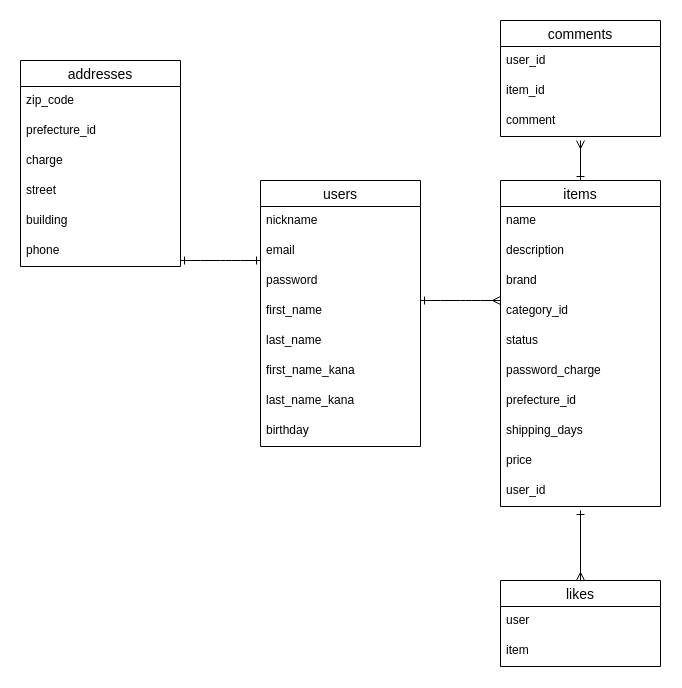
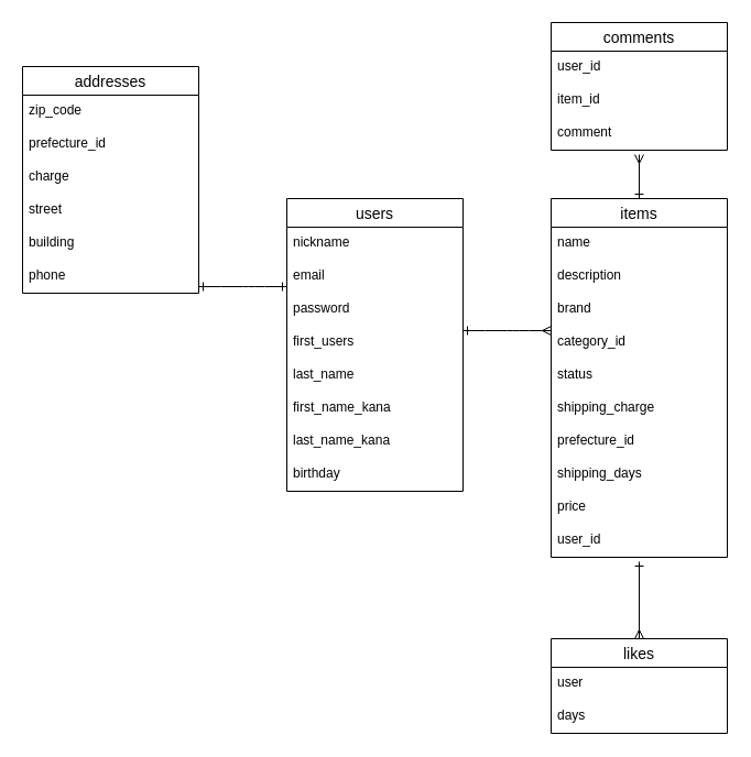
  <mxCell id="0" />
  <mxCell id="1" parent="0" />
  <mxCell id="2" value="users" style="swimlane;fontStyle=0;childLayout=stackLayout;horizontal=1;startSize=26;horizontalStack=0;resizeParent=1;resizeParentMax=0;resizeLast=0;collapsible=1;marginBottom=0;align=center;fontSize=14;" parent="1" vertex="1"><mxGeometry x="260" y="180" width="160" height="266" as="geometry" /></mxCell>
  <mxCell id="3" value="nickname" style="text;strokeColor=none;fillColor=none;spacingLeft=4;spacingRight=4;overflow=hidden;rotatable=0;points=[[0,0.5],[1,0.5]];portConstraint=eastwest;fontSize=12;" parent="2" vertex="1"><mxGeometry y="26" width="160" height="30" as="geometry" /></mxCell>
  <mxCell id="4" value="email" style="text;strokeColor=none;fillColor=none;spacingLeft=4;spacingRight=4;overflow=hidden;rotatable=0;points=[[0,0.5],[1,0.5]];portConstraint=eastwest;fontSize=12;" parent="2" vertex="1"><mxGeometry y="56" width="160" height="30" as="geometry" /></mxCell>
  <mxCell id="5" value="password&#10;" style="text;strokeColor=none;fillColor=none;spacingLeft=4;spacingRight=4;overflow=hidden;rotatable=0;points=[[0,0.5],[1,0.5]];portConstraint=eastwest;fontSize=12;" parent="2" vertex="1"><mxGeometry y="86" width="160" height="30" as="geometry" /></mxCell>
- <mxCell id="6" value="first_name" style="text;strokeColor=none;fillColor=none;spacingLeft=4;spacingRight=4;overflow=hidden;rotatable=0;points=[[0,0.5],[1,0.5]];portConstraint=eastwest;fontSize=12;" parent="2" vertex="1"><mxGeometry y="116" width="160" height="30" as="geometry" /></mxCell>
+ <mxCell id="6" value="first_users" style="text;strokeColor=none;fillColor=none;spacingLeft=4;spacingRight=4;overflow=hidden;rotatable=0;points=[[0,0.5],[1,0.5]];portConstraint=eastwest;fontSize=12;" parent="2" vertex="1"><mxGeometry y="116" width="160" height="30" as="geometry" /></mxCell>
  <mxCell id="7" value="last_name" style="text;strokeColor=none;fillColor=none;spacingLeft=4;spacingRight=4;overflow=hidden;rotatable=0;points=[[0,0.5],[1,0.5]];portConstraint=eastwest;fontSize=12;" parent="2" vertex="1"><mxGeometry y="146" width="160" height="30" as="geometry" /></mxCell>
  <mxCell id="8" value="first_name_kana" style="text;strokeColor=none;fillColor=none;spacingLeft=4;spacingRight=4;overflow=hidden;rotatable=0;points=[[0,0.5],[1,0.5]];portConstraint=eastwest;fontSize=12;" parent="2" vertex="1"><mxGeometry y="176" width="160" height="30" as="geometry" /></mxCell>
  <mxCell id="9" value="last_name_kana" style="text;strokeColor=none;fillColor=none;spacingLeft=4;spacingRight=4;overflow=hidden;rotatable=0;points=[[0,0.5],[1,0.5]];portConstraint=eastwest;fontSize=12;" parent="2" vertex="1"><mxGeometry y="206" width="160" height="30" as="geometry" /></mxCell>
  <mxCell id="10" value="birthday" style="text;strokeColor=none;fillColor=none;spacingLeft=4;spacingRight=4;overflow=hidden;rotatable=0;points=[[0,0.5],[1,0.5]];portConstraint=eastwest;fontSize=12;" parent="2" vertex="1"><mxGeometry y="236" width="160" height="30" as="geometry" /></mxCell>
  <mxCell id="11" value="addresses" style="swimlane;fontStyle=0;childLayout=stackLayout;horizontal=1;startSize=26;horizontalStack=0;resizeParent=1;resizeParentMax=0;resizeLast=0;collapsible=1;marginBottom=0;align=center;fontSize=14;" parent="1" vertex="1"><mxGeometry x="20" y="60" width="160" height="206" as="geometry" /></mxCell>
  <mxCell id="12" value="zip_code" style="text;strokeColor=none;fillColor=none;spacingLeft=4;spacingRight=4;overflow=hidden;rotatable=0;points=[[0,0.5],[1,0.5]];portConstraint=eastwest;fontSize=12;" parent="11" vertex="1"><mxGeometry y="26" width="160" height="30" as="geometry" /></mxCell>
  <mxCell id="13" value="prefecture_id" style="text;strokeColor=none;fillColor=none;spacingLeft=4;spacingRight=4;overflow=hidden;rotatable=0;points=[[0,0.5],[1,0.5]];portConstraint=eastwest;fontSize=12;" parent="11" vertex="1"><mxGeometry y="56" width="160" height="30" as="geometry" /></mxCell>
  <mxCell id="14" value="charge" style="text;strokeColor=none;fillColor=none;spacingLeft=4;spacingRight=4;overflow=hidden;rotatable=0;points=[[0,0.5],[1,0.5]];portConstraint=eastwest;fontSize=12;" parent="11" vertex="1"><mxGeometry y="86" width="160" height="30" as="geometry" /></mxCell>
  <mxCell id="15" value="street" style="text;strokeColor=none;fillColor=none;spacingLeft=4;spacingRight=4;overflow=hidden;rotatable=0;points=[[0,0.5],[1,0.5]];portConstraint=eastwest;fontSize=12;" parent="11" vertex="1"><mxGeometry y="116" width="160" height="30" as="geometry" /></mxCell>
  <mxCell id="16" value="building" style="text;strokeColor=none;fillColor=none;spacingLeft=4;spacingRight=4;overflow=hidden;rotatable=0;points=[[0,0.5],[1,0.5]];portConstraint=eastwest;fontSize=12;" parent="11" vertex="1"><mxGeometry y="146" width="160" height="30" as="geometry" /></mxCell>
  <mxCell id="17" value="phone" style="text;strokeColor=none;fillColor=none;spacingLeft=4;spacingRight=4;overflow=hidden;rotatable=0;points=[[0,0.5],[1,0.5]];portConstraint=eastwest;fontSize=12;" parent="11" vertex="1"><mxGeometry y="176" width="160" height="30" as="geometry" /></mxCell>
  <mxCell id="18" style="edgeStyle=orthogonalEdgeStyle;rounded=0;html=1;exitX=0.5;exitY=0;exitDx=0;exitDy=0;startArrow=ERone;startFill=0;endArrow=ERmany;endFill=0;" parent="1" source="19" edge="1"><mxGeometry relative="1" as="geometry"><mxPoint x="580" y="140" as="targetPoint" /></mxGeometry></mxCell>
  <mxCell id="19" value="items" style="swimlane;fontStyle=0;childLayout=stackLayout;horizontal=1;startSize=26;horizontalStack=0;resizeParent=1;resizeParentMax=0;resizeLast=0;collapsible=1;marginBottom=0;align=center;fontSize=14;" parent="1" vertex="1"><mxGeometry x="500" y="180" width="160" height="326" as="geometry" /></mxCell>
  <mxCell id="20" value="name" style="text;strokeColor=none;fillColor=none;spacingLeft=4;spacingRight=4;overflow=hidden;rotatable=0;points=[[0,0.5],[1,0.5]];portConstraint=eastwest;fontSize=12;" parent="19" vertex="1"><mxGeometry y="26" width="160" height="30" as="geometry" /></mxCell>
  <mxCell id="21" value="description" style="text;strokeColor=none;fillColor=none;spacingLeft=4;spacingRight=4;overflow=hidden;rotatable=0;points=[[0,0.5],[1,0.5]];portConstraint=eastwest;fontSize=12;" parent="19" vertex="1"><mxGeometry y="56" width="160" height="30" as="geometry" /></mxCell>
  <mxCell id="22" value="brand" style="text;strokeColor=none;fillColor=none;spacingLeft=4;spacingRight=4;overflow=hidden;rotatable=0;points=[[0,0.5],[1,0.5]];portConstraint=eastwest;fontSize=12;" parent="19" vertex="1"><mxGeometry y="86" width="160" height="30" as="geometry" /></mxCell>
  <mxCell id="23" value="category_id" style="text;strokeColor=none;fillColor=none;spacingLeft=4;spacingRight=4;overflow=hidden;rotatable=0;points=[[0,0.5],[1,0.5]];portConstraint=eastwest;fontSize=12;" parent="19" vertex="1"><mxGeometry y="116" width="160" height="30" as="geometry" /></mxCell>
  <mxCell id="24" value="status" style="text;strokeColor=none;fillColor=none;spacingLeft=4;spacingRight=4;overflow=hidden;rotatable=0;points=[[0,0.5],[1,0.5]];portConstraint=eastwest;fontSize=12;" parent="19" vertex="1"><mxGeometry y="146" width="160" height="30" as="geometry" /></mxCell>
- <mxCell id="25" value="password_charge" style="text;strokeColor=none;fillColor=none;spacingLeft=4;spacingRight=4;overflow=hidden;rotatable=0;points=[[0,0.5],[1,0.5]];portConstraint=eastwest;fontSize=12;" parent="19" vertex="1"><mxGeometry y="176" width="160" height="30" as="geometry" /></mxCell>
+ <mxCell id="25" value="shipping_charge" style="text;strokeColor=none;fillColor=none;spacingLeft=4;spacingRight=4;overflow=hidden;rotatable=0;points=[[0,0.5],[1,0.5]];portConstraint=eastwest;fontSize=12;" parent="19" vertex="1"><mxGeometry y="176" width="160" height="30" as="geometry" /></mxCell>
  <mxCell id="26" value="prefecture_id" style="text;strokeColor=none;fillColor=none;spacingLeft=4;spacingRight=4;overflow=hidden;rotatable=0;points=[[0,0.5],[1,0.5]];portConstraint=eastwest;fontSize=12;" parent="19" vertex="1"><mxGeometry y="206" width="160" height="30" as="geometry" /></mxCell>
  <mxCell id="27" value="shipping_days" style="text;strokeColor=none;fillColor=none;spacingLeft=4;spacingRight=4;overflow=hidden;rotatable=0;points=[[0,0.5],[1,0.5]];portConstraint=eastwest;fontSize=12;" parent="19" vertex="1"><mxGeometry y="236" width="160" height="30" as="geometry" /></mxCell>
  <mxCell id="28" value="price" style="text;strokeColor=none;fillColor=none;spacingLeft=4;spacingRight=4;overflow=hidden;rotatable=0;points=[[0,0.5],[1,0.5]];portConstraint=eastwest;fontSize=12;" parent="19" vertex="1"><mxGeometry y="266" width="160" height="30" as="geometry" /></mxCell>
  <mxCell id="29" value="user_id" style="text;strokeColor=none;fillColor=none;spacingLeft=4;spacingRight=4;overflow=hidden;rotatable=0;points=[[0,0.5],[1,0.5]];portConstraint=eastwest;fontSize=12;" vertex="1" parent="19"><mxGeometry y="296" width="160" height="30" as="geometry" /></mxCell>
  <mxCell id="30" style="edgeStyle=orthogonalEdgeStyle;rounded=0;html=1;exitX=0.5;exitY=0;exitDx=0;exitDy=0;startArrow=ERmany;startFill=0;endArrow=ERone;endFill=0;" parent="1" source="31" edge="1"><mxGeometry relative="1" as="geometry"><mxPoint x="580" y="510" as="targetPoint" /></mxGeometry></mxCell>
  <mxCell id="31" value="likes" style="swimlane;fontStyle=0;childLayout=stackLayout;horizontal=1;startSize=26;horizontalStack=0;resizeParent=1;resizeParentMax=0;resizeLast=0;collapsible=1;marginBottom=0;align=center;fontSize=14;" parent="1" vertex="1"><mxGeometry x="500" y="580" width="160" height="86" as="geometry" /></mxCell>
  <mxCell id="32" value="user" style="text;strokeColor=none;fillColor=none;spacingLeft=4;spacingRight=4;overflow=hidden;rotatable=0;points=[[0,0.5],[1,0.5]];portConstraint=eastwest;fontSize=12;" parent="31" vertex="1"><mxGeometry y="26" width="160" height="30" as="geometry" /></mxCell>
- <mxCell id="33" value="item" style="text;strokeColor=none;fillColor=none;spacingLeft=4;spacingRight=4;overflow=hidden;rotatable=0;points=[[0,0.5],[1,0.5]];portConstraint=eastwest;fontSize=12;" parent="31" vertex="1"><mxGeometry y="56" width="160" height="30" as="geometry" /></mxCell>
+ <mxCell id="33" value="days" style="text;strokeColor=none;fillColor=none;spacingLeft=4;spacingRight=4;overflow=hidden;rotatable=0;points=[[0,0.5],[1,0.5]];portConstraint=eastwest;fontSize=12;" parent="31" vertex="1"><mxGeometry y="56" width="160" height="30" as="geometry" /></mxCell>
  <mxCell id="34" value="comments" style="swimlane;fontStyle=0;childLayout=stackLayout;horizontal=1;startSize=26;horizontalStack=0;resizeParent=1;resizeParentMax=0;resizeLast=0;collapsible=1;marginBottom=0;align=center;fontSize=14;" parent="1" vertex="1"><mxGeometry x="500" width="160" height="116" as="geometry" y="20" /></mxCell>
  <mxCell id="35" value="user_id" style="text;strokeColor=none;fillColor=none;spacingLeft=4;spacingRight=4;overflow=hidden;rotatable=0;points=[[0,0.5],[1,0.5]];portConstraint=eastwest;fontSize=12;" parent="34" vertex="1"><mxGeometry y="26" width="160" height="30" as="geometry" /></mxCell>
  <mxCell id="36" value="item_id" style="text;strokeColor=none;fillColor=none;spacingLeft=4;spacingRight=4;overflow=hidden;rotatable=0;points=[[0,0.5],[1,0.5]];portConstraint=eastwest;fontSize=12;" parent="34" vertex="1"><mxGeometry y="56" width="160" height="30" as="geometry" /></mxCell>
  <mxCell id="37" value="comment" style="text;strokeColor=none;fillColor=none;spacingLeft=4;spacingRight=4;overflow=hidden;rotatable=0;points=[[0,0.5],[1,0.5]];portConstraint=eastwest;fontSize=12;" parent="34" vertex="1"><mxGeometry y="86" width="160" height="30" as="geometry" /></mxCell>
  <mxCell id="38" value="" style="edgeStyle=entityRelationEdgeStyle;fontSize=12;html=1;endArrow=ERone;startArrow=ERone;entryX=0;entryY=0.8;entryDx=0;entryDy=0;entryPerimeter=0;startFill=0;endFill=0;" parent="1" target="4" edge="1"><mxGeometry width="100" height="100" relative="1" as="geometry"><mxPoint x="180" y="260" as="sourcePoint" /><mxPoint x="280" y="160" as="targetPoint" /></mxGeometry></mxCell>
  <mxCell id="39" value="" style="edgeStyle=entityRelationEdgeStyle;fontSize=12;html=1;endArrow=ERmany;startArrow=ERone;startFill=0;endFill=0;" parent="1" edge="1"><mxGeometry width="100" height="100" relative="1" as="geometry"><mxPoint x="420" y="300" as="sourcePoint" /><mxPoint x="500" y="300" as="targetPoint" /></mxGeometry></mxCell>
